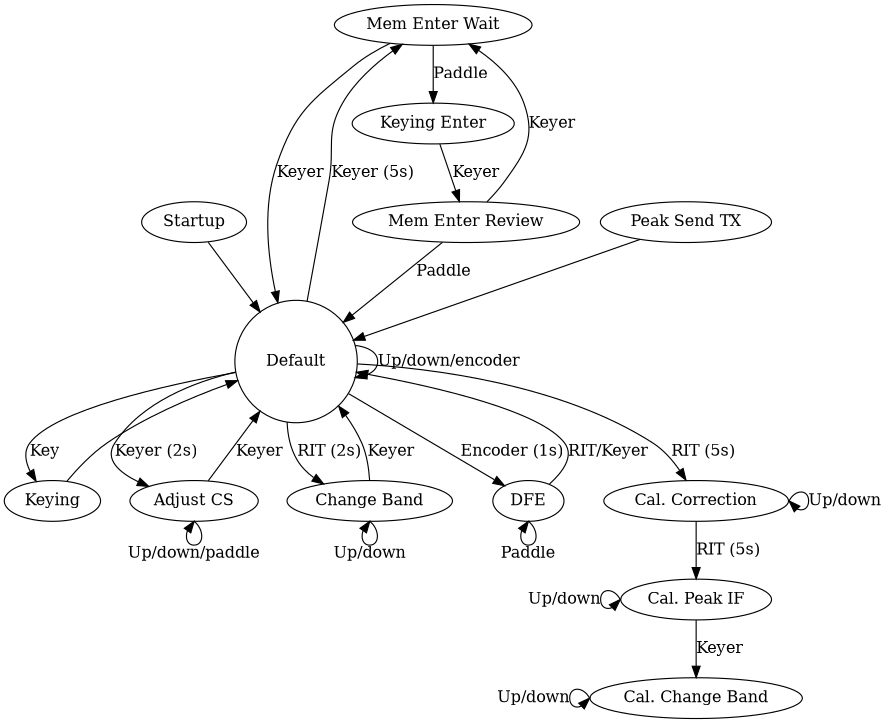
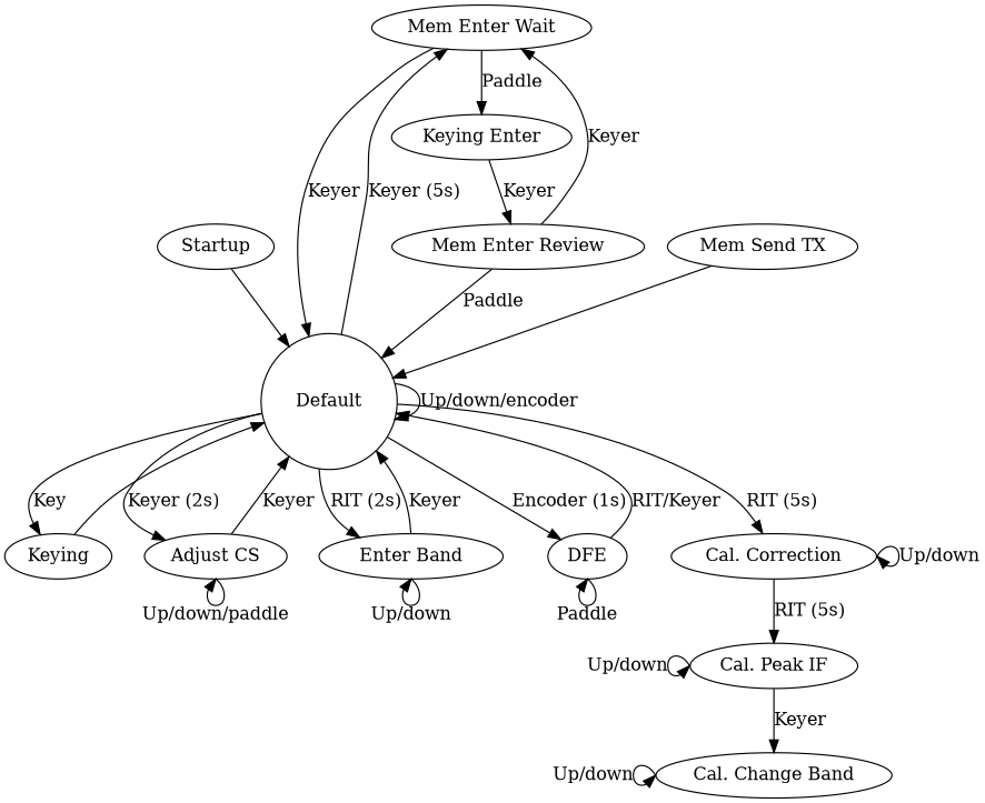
  digraph {
    n1 [label=Startup]
    n2 [height=1.5 label=Default width=1.5]
    n3 [label=Keying]
    n4 [label="Adjust CS"]
-   n5 [label="Change Band"]
+   n5 [label="Enter Band"]
    n6 [label=DFE]
    n7 [label="Mem Enter Wait"]
    n8 [label="Cal. Correction"]
    n9 [label="Keying Enter"]
    n10 [label="Cal. Peak IF"]
-   n11 [label="Peak Send TX"]
+   n11 [label="Mem Send TX"]
    n12 [label="Mem Enter Review"]
    n13 [label="Cal. Change Band"]
    n1 -> n2
    n2 -> n2 [label="Up/down/encoder"]
    n2 -> n3 [label=Key]
    n2 -> n4 [label="Keyer (2s)"]
    n2 -> n5 [label="RIT (2s)"]
    n2 -> n6 [label="Encoder (1s)"]
    n2 -> n7 [constraint=false label="Keyer (5s)"]
    n2 -> n8 [label="RIT (5s)"]
    n3 -> n2
    n4 -> n2 [label=Keyer]
    n4 -> n4 [headport=s label="Up/down/paddle" tailport=s]
    n5 -> n2 [label=Keyer]
    n5 -> n5 [headport=s label="Up/down" tailport=s]
    n6 -> n2 [label="RIT/Keyer"]
    n6 -> n6 [headport=s label=Paddle tailport=s]
    n7 -> n2 [label=Keyer]
    n7 -> n9 [label=Paddle]
    n8 -> n8 [headport=e label="Up/down" tailport=e]
    n8 -> n10 [label="RIT (5s)"]
    n9 -> n12 [label=Keyer]
    n10 -> n10 [headport=w label="Up/down" tailport=w]
    n10 -> n13 [label=Keyer]
    n11 -> n2
    n12 -> n2 [label=Paddle]
    n12 -> n7 [label=Keyer]
    n13 -> n13 [headport=w label="Up/down" tailport=w]
  }
